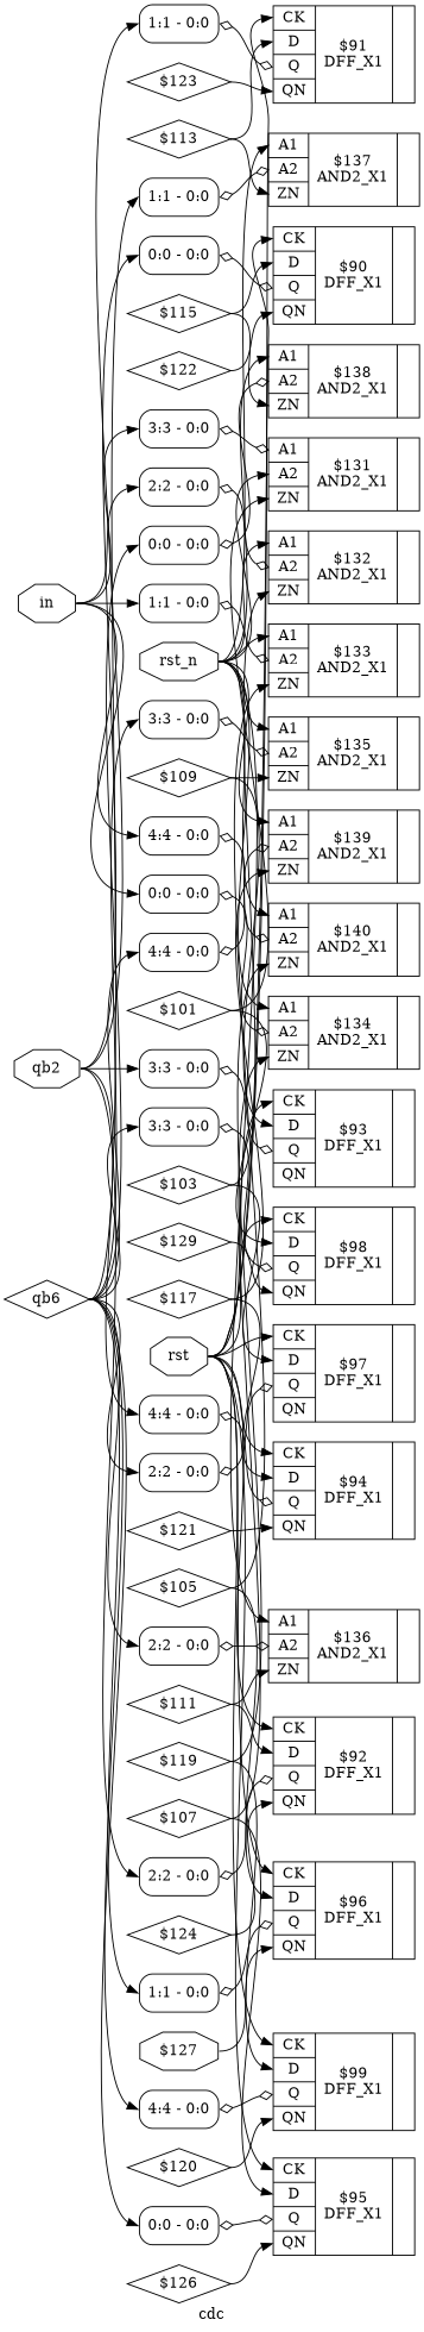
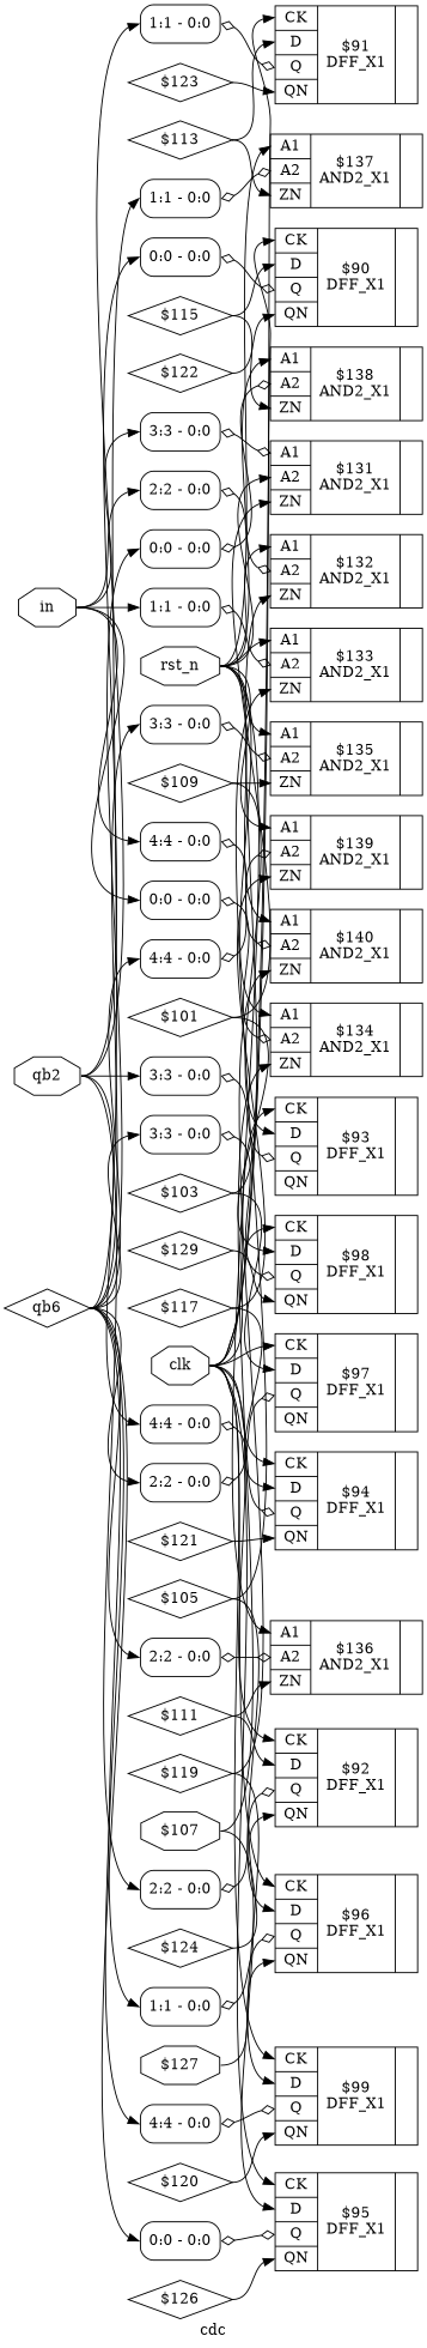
  digraph {
    label=cdc
    rankdir=LR
    remincross=true
    node [shape=record]
    edge [color=black fontcolor=black headport="s0:w" tailport=e]
-   n1 [color=black fontcolor=black label=rst shape=octagon]
+   n1 [color=black fontcolor=black label=clk shape=octagon]
    n2 [label="{{<p39> CK|<p40> D|<p41> Q|<p42> QN}|$90\nDFF_X1|{}}"]
    n3 [label="{{<p39> CK|<p40> D|<p41> Q|<p42> QN}|$91\nDFF_X1|{}}"]
    n4 [label="{{<p39> CK|<p40> D|<p41> Q|<p42> QN}|$92\nDFF_X1|{}}"]
    n5 [label="{{<p39> CK|<p40> D|<p41> Q|<p42> QN}|$93\nDFF_X1|{}}"]
    n6 [label="{{<p39> CK|<p40> D|<p41> Q|<p42> QN}|$94\nDFF_X1|{}}"]
    n7 [label="{{<p39> CK|<p40> D|<p41> Q|<p42> QN}|$95\nDFF_X1|{}}"]
    n8 [label="{{<p39> CK|<p40> D|<p41> Q|<p42> QN}|$96\nDFF_X1|{}}"]
    n9 [label="{{<p39> CK|<p40> D|<p41> Q|<p42> QN}|$97\nDFF_X1|{}}"]
    n10 [label="{{<p39> CK|<p40> D|<p41> Q|<p42> QN}|$98\nDFF_X1|{}}"]
    n11 [label="{{<p39> CK|<p40> D|<p41> Q|<p42> QN}|$99\nDFF_X1|{}}"]
    n12 [color=black fontcolor=black label=in shape=octagon]
    n13 [color=black fontcolor=black label="<s0> 3:3 - 0:0 " style=rounded]
    n14 [color=black fontcolor=black label="<s0> 2:2 - 0:0 " style=rounded]
    n15 [color=black fontcolor=black label="<s0> 1:1 - 0:0 " style=rounded]
    n16 [color=black fontcolor=black label="<s0> 0:0 - 0:0 " style=rounded]
    n17 [color=black fontcolor=black label="<s0> 4:4 - 0:0 " style=rounded]
    n18 [label="{{<p26> A1|<p27> A2|<p28> ZN}|$131\nAND2_X1|{}}"]
    n19 [label="{{<p26> A1|<p27> A2|<p28> ZN}|$132\nAND2_X1|{}}"]
    n20 [label="{{<p26> A1|<p27> A2|<p28> ZN}|$133\nAND2_X1|{}}"]
    n21 [label="{{<p26> A1|<p27> A2|<p28> ZN}|$134\nAND2_X1|{}}"]
    n22 [label="{{<p26> A1|<p27> A2|<p28> ZN}|$140\nAND2_X1|{}}"]
    n23 [color=black fontcolor=black label=qb6 shape=diamond]
    n24 [color=black fontcolor=black label="<s0> 3:3 - 0:0 " style=rounded]
    n25 [color=black fontcolor=black label="<s0> 2:2 - 0:0 " style=rounded]
    n26 [color=black fontcolor=black label="<s0> 1:1 - 0:0 " style=rounded]
    n27 [color=black fontcolor=black label="<s0> 0:0 - 0:0 " style=rounded]
    n28 [color=black fontcolor=black label="<s0> 4:4 - 0:0 " style=rounded]
    n29 [color=black fontcolor=black label="<s0> 0:0 - 0:0 " style=rounded]
    n30 [color=black fontcolor=black label="<s0> 1:1 - 0:0 " style=rounded]
    n31 [color=black fontcolor=black label="<s0> 2:2 - 0:0 " style=rounded]
    n32 [color=black fontcolor=black label="<s0> 3:3 - 0:0 " style=rounded]
    n33 [color=black fontcolor=black label="<s0> 4:4 - 0:0 " style=rounded]
    n34 [label="{{<p26> A1|<p27> A2|<p28> ZN}|$135\nAND2_X1|{}}"]
    n35 [label="{{<p26> A1|<p27> A2|<p28> ZN}|$136\nAND2_X1|{}}"]
    n36 [label="{{<p26> A1|<p27> A2|<p28> ZN}|$137\nAND2_X1|{}}"]
    n37 [label="{{<p26> A1|<p27> A2|<p28> ZN}|$138\nAND2_X1|{}}"]
    n38 [label="{{<p26> A1|<p27> A2|<p28> ZN}|$139\nAND2_X1|{}}"]
    n39 [color=black fontcolor=black label=qb2 shape=octagon]
    n40 [color=black fontcolor=black label="<s0> 0:0 - 0:0 " style=rounded]
    n41 [color=black fontcolor=black label="<s0> 1:1 - 0:0 " style=rounded]
    n42 [color=black fontcolor=black label="<s0> 2:2 - 0:0 " style=rounded]
    n43 [color=black fontcolor=black label="<s0> 3:3 - 0:0 " style=rounded]
    n44 [color=black fontcolor=black label="<s0> 4:4 - 0:0 " style=rounded]
    n45 [color=black fontcolor=black label=rst_n shape=octagon]
    n46 [label="$101" shape=diamond]
    n47 [label="$119" shape=diamond]
    n48 [label="$120" shape=diamond]
    n49 [label="$121" shape=diamond]
    n50 [label="$122" shape=diamond]
    n51 [label="$123" shape=diamond]
    n52 [label="$124" shape=diamond]
    n53 [label="$126" shape=diamond]
    n54 [label="$127" shape=octagon]
    n55 [label="$103" shape=diamond]
    n56 [label="$129" shape=diamond]
    n57 [label="$105" shape=diamond]
-   n58 [label="$107" shape=diamond]
+   n58 [label="$107" shape=octagon]
    n59 [label="$109" shape=diamond]
    n60 [label="$111" shape=diamond]
    n61 [label="$113" shape=diamond]
    n62 [label="$115" shape=diamond]
    n63 [label="$117" shape=diamond]
    n1 -> n2 [headport="p39:w"]
    n1 -> n3 [headport="p39:w"]
    n1 -> n4 [headport="p39:w"]
    n1 -> n5 [headport="p39:w"]
    n1 -> n6 [headport="p39:w"]
    n1 -> n7 [headport="p39:w"]
    n1 -> n8 [headport="p39:w"]
    n1 -> n9 [headport="p39:w"]
    n1 -> n10 [headport="p39:w"]
    n1 -> n11 [headport="p39:w"]
    n12 -> n13
    n12 -> n14
    n12 -> n15
    n12 -> n16
    n12 -> n17
    n13 -> n18 [arrowhead=odiamond arrowtail=odiamond dir=both headport="p26:w"]
    n14 -> n19 [arrowhead=odiamond arrowtail=odiamond dir=both headport="p27:w"]
    n15 -> n20 [arrowhead=odiamond arrowtail=odiamond dir=both headport="p27:w"]
    n16 -> n21 [arrowhead=odiamond arrowtail=odiamond dir=both headport="p27:w"]
    n17 -> n22 [arrowhead=odiamond arrowtail=odiamond dir=both headport="p27:w"]
    n23 -> n24
    n23 -> n25
    n23 -> n26
    n23 -> n27
    n23 -> n28
    n23 -> n29
    n23 -> n30
    n23 -> n31
    n23 -> n32
    n23 -> n33
    n24 -> n34 [arrowhead=odiamond arrowtail=odiamond dir=both headport="p27:w"]
    n25 -> n35 [arrowhead=odiamond arrowtail=odiamond dir=both headport="p27:w"]
    n26 -> n36 [arrowhead=odiamond arrowtail=odiamond dir=both headport="p27:w"]
    n27 -> n37 [arrowhead=odiamond arrowtail=odiamond dir=both headport="p27:w"]
    n28 -> n38 [arrowhead=odiamond arrowtail=odiamond dir=both headport="p27:w"]
    n29 -> n7 [arrowhead=odiamond arrowtail=odiamond dir=both headport="p41:w"]
    n30 -> n8 [arrowhead=odiamond arrowtail=odiamond dir=both headport="p41:w"]
    n31 -> n9 [arrowhead=odiamond arrowtail=odiamond dir=both headport="p41:w"]
    n32 -> n10 [arrowhead=odiamond arrowtail=odiamond dir=both headport="p41:w"]
    n33 -> n11 [arrowhead=odiamond arrowtail=odiamond dir=both headport="p41:w"]
    n39 -> n40
    n39 -> n41
    n39 -> n42
    n39 -> n43
    n39 -> n44
    n40 -> n2 [arrowhead=odiamond arrowtail=odiamond dir=both headport="p41:w"]
    n41 -> n3 [arrowhead=odiamond arrowtail=odiamond dir=both headport="p41:w"]
    n42 -> n4 [arrowhead=odiamond arrowtail=odiamond dir=both headport="p41:w"]
    n43 -> n5 [arrowhead=odiamond arrowtail=odiamond dir=both headport="p41:w"]
    n44 -> n6 [arrowhead=odiamond arrowtail=odiamond dir=both headport="p41:w"]
    n45 -> n18 [headport="p27:w"]
    n45 -> n19 [headport="p26:w"]
    n45 -> n20 [headport="p26:w"]
    n45 -> n21 [headport="p26:w"]
    n45 -> n22 [headport="p26:w"]
    n45 -> n34 [headport="p26:w"]
    n45 -> n35 [headport="p26:w"]
    n45 -> n36 [headport="p26:w"]
    n45 -> n37 [headport="p26:w"]
    n45 -> n38 [headport="p26:w"]
    n46 -> n10 [headport="p40:w"]
    n46 -> n18 [headport="p28:w"]
    n47 -> n11 [headport="p40:w"]
    n47 -> n22 [headport="p28:w"]
    n48 -> n11 [headport="p42:w"]
    n49 -> n6 [headport="p42:w"]
    n50 -> n2 [headport="p42:w"]
    n51 -> n3 [headport="p42:w"]
    n52 -> n4 [headport="p42:w"]
    n53 -> n7 [headport="p42:w"]
    n54 -> n8 [headport="p42:w"]
    n55 -> n9 [headport="p40:w"]
    n55 -> n19 [headport="p28:w"]
    n56 -> n10 [headport="p42:w"]
    n57 -> n8 [headport="p40:w"]
    n57 -> n20 [headport="p28:w"]
    n58 -> n7 [headport="p40:w"]
    n58 -> n21 [headport="p28:w"]
    n59 -> n5 [headport="p40:w"]
    n59 -> n34 [headport="p28:w"]
    n60 -> n4 [headport="p40:w"]
    n60 -> n35 [headport="p28:w"]
    n61 -> n3 [headport="p40:w"]
    n61 -> n36 [headport="p28:w"]
    n62 -> n2 [headport="p40:w"]
    n62 -> n37 [headport="p28:w"]
    n63 -> n6 [headport="p40:w"]
    n63 -> n38 [headport="p28:w"]
  }
